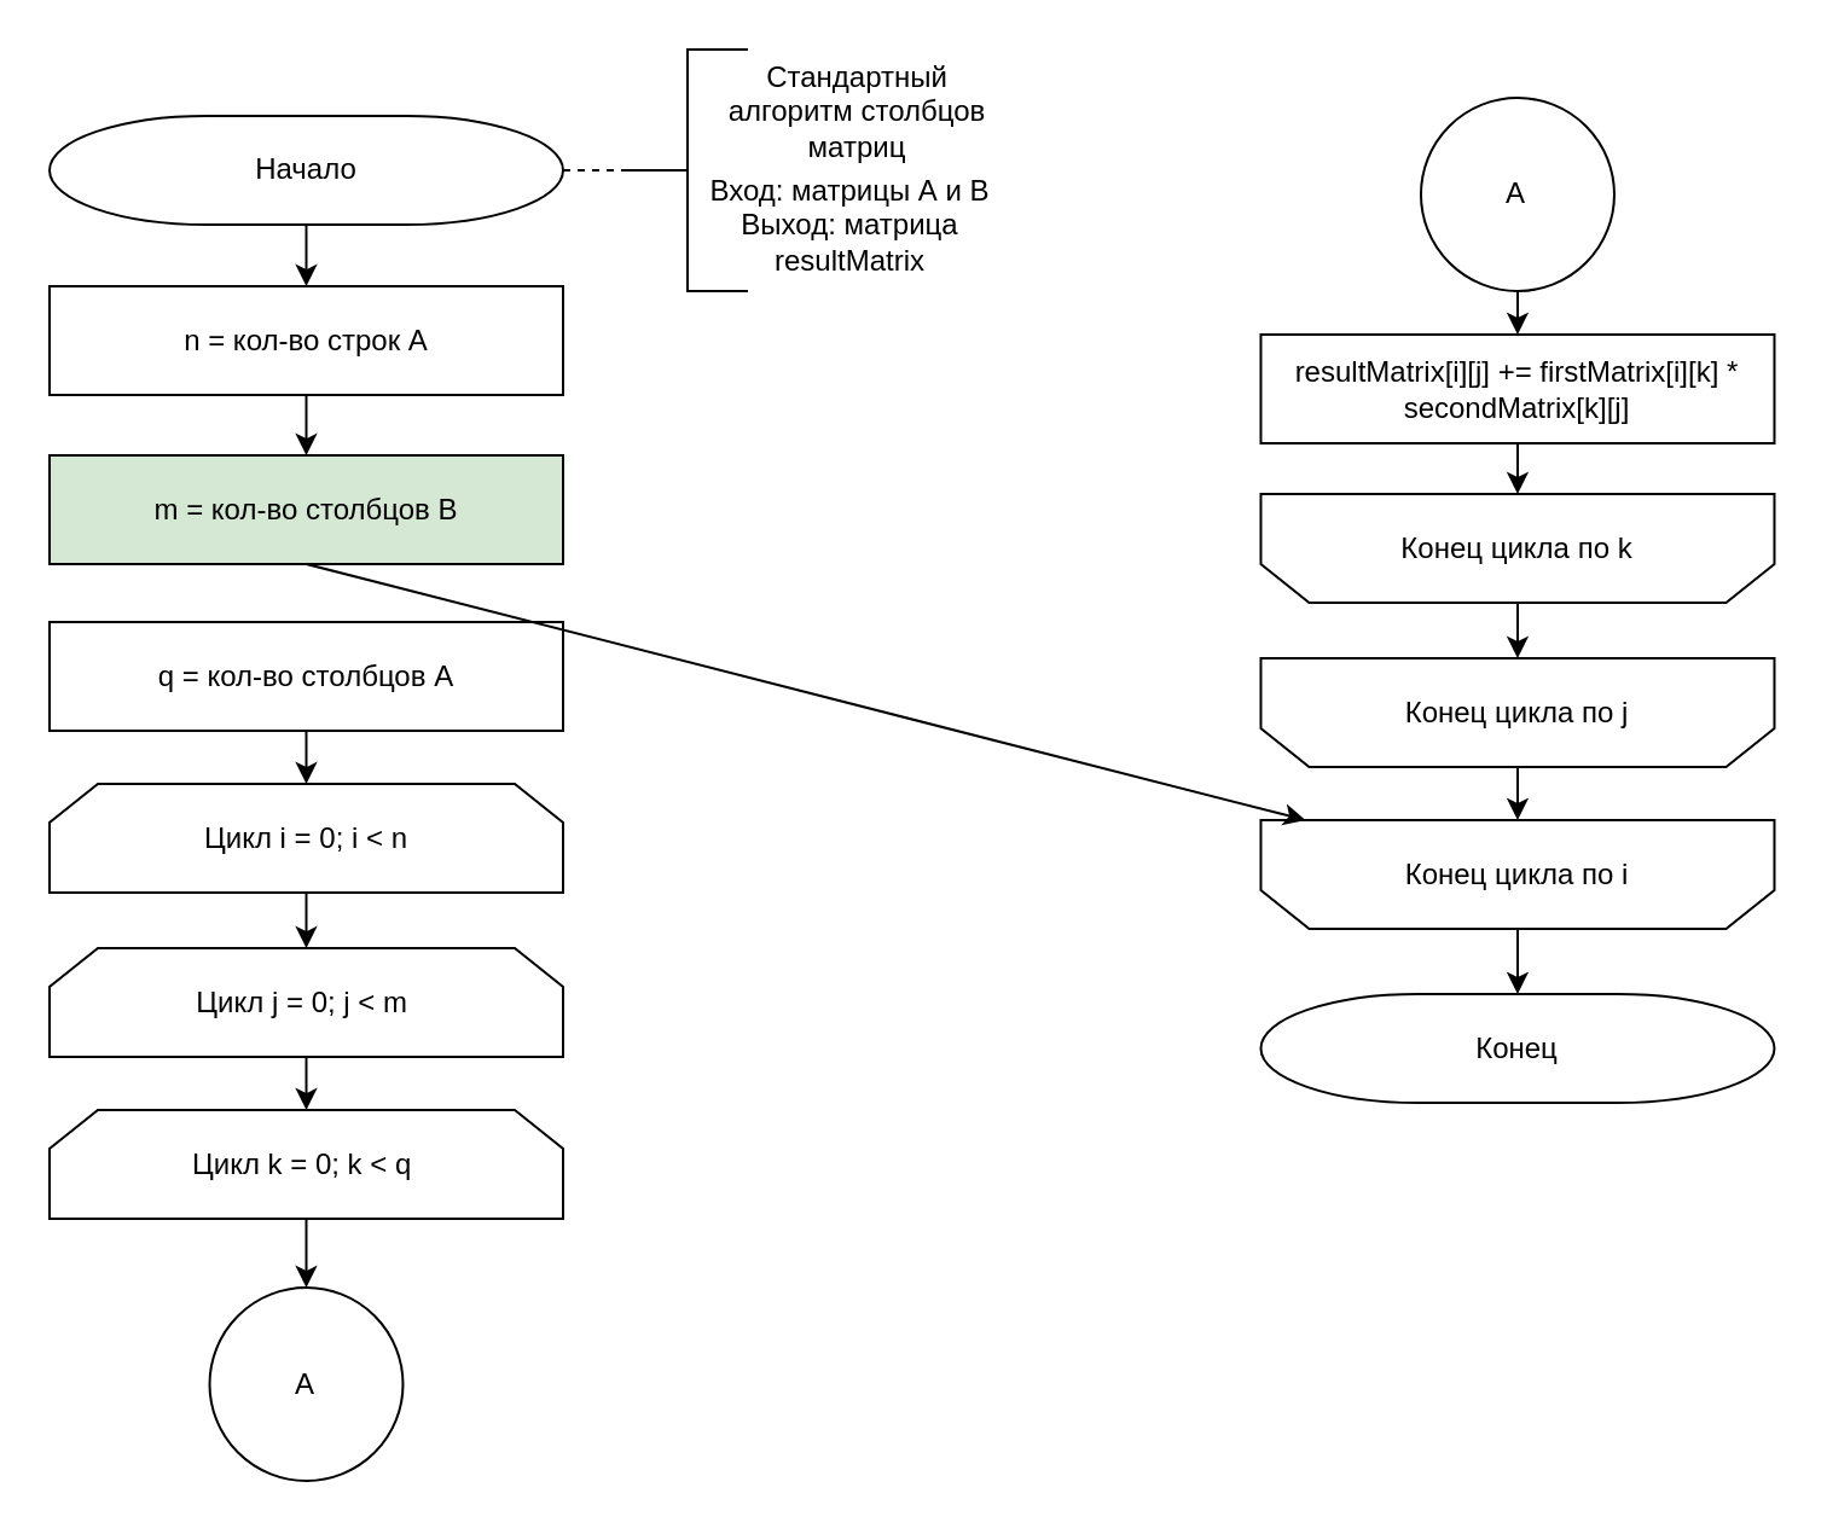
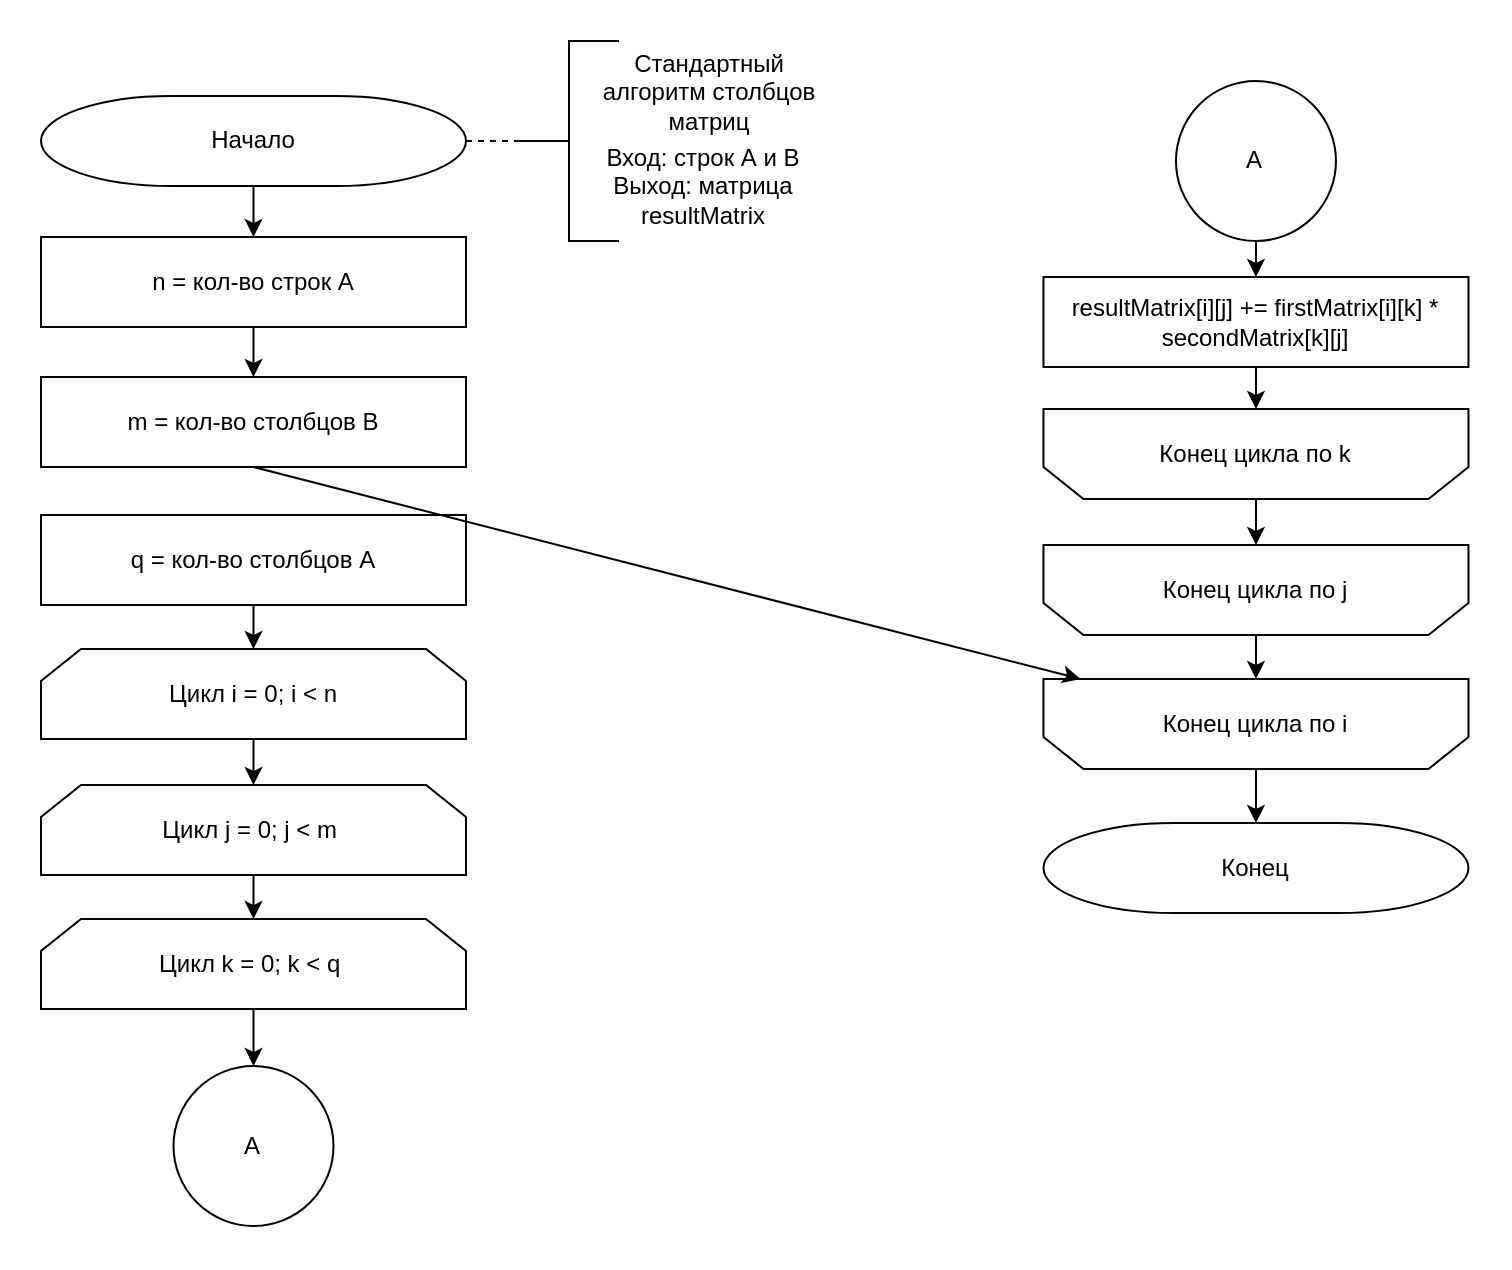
  <mxCell id="0" />
  <mxCell id="1" parent="0" />
  <mxCell id="2" value="Начало" style="strokeWidth=1;html=1;shape=mxgraph.flowchart.terminator;whiteSpace=wrap;rotation=0;" parent="1" vertex="1"><mxGeometry x="20" y="47.5" width="212.5" height="45" as="geometry" /></mxCell>
  <mxCell id="3" value="Цикл i = 0; i &amp;lt; n" style="shape=loopLimit;whiteSpace=wrap;html=1;rotation=0;" parent="1" vertex="1"><mxGeometry x="20" y="324" width="212.5" height="45" as="geometry" /></mxCell>
  <mxCell id="4" value="n = кол-во строк А" style="rounded=0;whiteSpace=wrap;html=1;rotation=0;" parent="1" vertex="1"><mxGeometry x="20" y="118" width="212.5" height="45" as="geometry" /></mxCell>
  <mxCell id="5" value="Конец цикла по j" style="shape=loopLimit;whiteSpace=wrap;html=1;strokeColor=default;fontFamily=Helvetica;fontSize=12;fontColor=default;fillColor=default;rotation=0;direction=west;" parent="1" vertex="1"><mxGeometry x="521.24" y="272" width="212.5" height="45" as="geometry" /></mxCell>
  <mxCell id="6" value="Конец цикла по i" style="shape=loopLimit;whiteSpace=wrap;html=1;strokeColor=default;fontFamily=Helvetica;fontSize=12;fontColor=default;fillColor=default;rotation=0;direction=west;" parent="1" vertex="1"><mxGeometry x="521.24" y="339" width="212.5" height="45" as="geometry" /></mxCell>
  <mxCell id="7" value="А" style="ellipse;whiteSpace=wrap;html=1;aspect=fixed;strokeColor=default;fontFamily=Helvetica;fontSize=12;fontColor=default;fillColor=default;rotation=0;" parent="1" vertex="1"><mxGeometry x="86.25" y="532.5" width="80" height="80" as="geometry" /></mxCell>
  <mxCell id="8" value="А" style="ellipse;whiteSpace=wrap;html=1;aspect=fixed;strokeColor=default;fontFamily=Helvetica;fontSize=12;fontColor=default;fillColor=default;rotation=0;" parent="1" vertex="1"><mxGeometry x="587.49" y="40" width="80" height="80" as="geometry" /></mxCell>
  <mxCell id="9" value="" style="endArrow=classic;html=1;rounded=0;fontFamily=Helvetica;fontSize=12;fontColor=default;exitX=0.5;exitY=1;exitDx=0;exitDy=0;exitPerimeter=0;entryX=0.5;entryY=0;entryDx=0;entryDy=0;" parent="1" source="2" target="4" edge="1"><mxGeometry width="50" height="50" relative="1" as="geometry"><mxPoint x="430" y="350" as="sourcePoint" /><mxPoint x="480" y="300" as="targetPoint" /></mxGeometry></mxCell>
  <mxCell id="10" value="" style="endArrow=classic;html=1;rounded=0;fontFamily=Helvetica;fontSize=12;fontColor=default;exitX=0.5;exitY=1;exitDx=0;exitDy=0;entryX=0.5;entryY=0;entryDx=0;entryDy=0;" parent="1" source="4" edge="1" target="28"><mxGeometry width="50" height="50" relative="1" as="geometry"><mxPoint x="430" y="350" as="sourcePoint" /><mxPoint x="123.75" y="240" as="targetPoint" /></mxGeometry></mxCell>
  <mxCell id="11" value="" style="endArrow=classic;html=1;rounded=0;fontFamily=Helvetica;fontSize=12;fontColor=default;exitX=0.5;exitY=1;exitDx=0;exitDy=0;" parent="1" source="3" target="12" edge="1"><mxGeometry width="50" height="50" relative="1" as="geometry"><mxPoint x="112" y="596" as="sourcePoint" /><mxPoint x="112" y="746" as="targetPoint" /></mxGeometry></mxCell>
  <mxCell id="12" value="Цикл j = 0; j &amp;lt; m&amp;nbsp;" style="shape=loopLimit;whiteSpace=wrap;html=1;rotation=0;" parent="1" vertex="1"><mxGeometry x="20" y="392" width="212.5" height="45" as="geometry" /></mxCell>
  <mxCell id="13" value="" style="strokeWidth=1;html=1;shape=mxgraph.flowchart.annotation_2;align=left;labelPosition=right;pointerEvents=1;" parent="1" vertex="1"><mxGeometry x="259" y="20" width="50" height="100" as="geometry" /></mxCell>
  <mxCell id="14" value="" style="endArrow=none;dashed=1;html=1;rounded=0;exitX=1;exitY=0.5;exitDx=0;exitDy=0;exitPerimeter=0;entryX=0;entryY=0.5;entryDx=0;entryDy=0;entryPerimeter=0;" parent="1" source="2" target="13" edge="1"><mxGeometry width="50" height="50" relative="1" as="geometry"><mxPoint x="469" y="408" as="sourcePoint" /><mxPoint x="519" y="358" as="targetPoint" /></mxGeometry></mxCell>
  <mxCell id="15" value="Стандартный алгоритм столбцов матриц" style="text;html=1;strokeColor=none;fillColor=none;align=center;verticalAlign=middle;whiteSpace=wrap;rounded=0;" parent="1" vertex="1"><mxGeometry x="294" y="31" width="121" height="30" as="geometry" /></mxCell>
- <mxCell id="16" value="Вход: матрицы А и В&lt;br&gt;Выход: матрица resultMatrix" style="text;html=1;strokeColor=none;fillColor=none;align=center;verticalAlign=middle;whiteSpace=wrap;rounded=0;" parent="1" vertex="1"><mxGeometry x="275" y="78" width="153" height="30" as="geometry" /></mxCell>
+ <mxCell id="16" value="Вход: строк А и В&lt;br&gt;Выход: матрица resultMatrix" style="text;html=1;strokeColor=none;fillColor=none;align=center;verticalAlign=middle;whiteSpace=wrap;rounded=0;" parent="1" vertex="1"><mxGeometry x="275" y="78" width="153" height="30" as="geometry" /></mxCell>
  <mxCell id="17" value="Цикл k = 0; k &amp;lt; q&amp;nbsp;" style="shape=loopLimit;whiteSpace=wrap;html=1;rotation=0;" parent="1" vertex="1"><mxGeometry x="20" y="459" width="212.5" height="45" as="geometry" /></mxCell>
  <mxCell id="18" value="" style="endArrow=classic;html=1;rounded=0;exitX=0.5;exitY=1;exitDx=0;exitDy=0;entryX=0.5;entryY=0;entryDx=0;entryDy=0;" parent="1" source="12" target="17" edge="1"><mxGeometry width="50" height="50" relative="1" as="geometry"><mxPoint x="283" y="614" as="sourcePoint" /><mxPoint x="333" y="564" as="targetPoint" /></mxGeometry></mxCell>
  <mxCell id="19" value="" style="endArrow=classic;html=1;rounded=0;entryX=0.5;entryY=0;entryDx=0;entryDy=0;exitX=0.5;exitY=1;exitDx=0;exitDy=0;" parent="1" source="17" edge="1" target="7"><mxGeometry width="50" height="50" relative="1" as="geometry"><mxPoint x="283" y="614" as="sourcePoint" /><mxPoint x="111.75" y="736" as="targetPoint" /></mxGeometry></mxCell>
  <mxCell id="20" value="resultMatrix[i][j] += firstMatrix[i][k] * secondMatrix[k][j]" style="rounded=0;whiteSpace=wrap;html=1;rotation=0;" parent="1" vertex="1"><mxGeometry x="521.24" y="138" width="212.5" height="45" as="geometry" /></mxCell>
  <mxCell id="21" value="" style="endArrow=classic;html=1;rounded=0;entryX=0.5;entryY=0;entryDx=0;entryDy=0;exitX=0.5;exitY=1;exitDx=0;exitDy=0;" parent="1" source="8" target="20" edge="1"><mxGeometry width="50" height="50" relative="1" as="geometry"><mxPoint x="295" y="314" as="sourcePoint" /><mxPoint x="345" y="264" as="targetPoint" /></mxGeometry></mxCell>
  <mxCell id="22" value="Конец цикла по k" style="shape=loopLimit;whiteSpace=wrap;html=1;strokeColor=default;fontFamily=Helvetica;fontSize=12;fontColor=default;fillColor=default;rotation=0;direction=west;" parent="1" vertex="1"><mxGeometry x="521.24" y="204" width="212.5" height="45" as="geometry" /></mxCell>
  <mxCell id="23" value="" style="endArrow=classic;html=1;rounded=0;entryX=0.5;entryY=1;entryDx=0;entryDy=0;exitX=0.5;exitY=1;exitDx=0;exitDy=0;" parent="1" source="20" target="22" edge="1"><mxGeometry width="50" height="50" relative="1" as="geometry"><mxPoint x="478" y="295" as="sourcePoint" /><mxPoint x="528" y="245" as="targetPoint" /></mxGeometry></mxCell>
  <mxCell id="24" value="" style="endArrow=classic;html=1;rounded=0;entryX=0.5;entryY=1;entryDx=0;entryDy=0;exitX=0.5;exitY=0;exitDx=0;exitDy=0;" parent="1" source="22" target="5" edge="1"><mxGeometry width="50" height="50" relative="1" as="geometry"><mxPoint x="478" y="295" as="sourcePoint" /><mxPoint x="528" y="245" as="targetPoint" /></mxGeometry></mxCell>
  <mxCell id="25" value="" style="endArrow=classic;html=1;rounded=0;entryX=0.5;entryY=1;entryDx=0;entryDy=0;exitX=0.5;exitY=0;exitDx=0;exitDy=0;" parent="1" source="5" target="6" edge="1"><mxGeometry width="50" height="50" relative="1" as="geometry"><mxPoint x="478" y="295" as="sourcePoint" /><mxPoint x="528" y="245" as="targetPoint" /></mxGeometry></mxCell>
  <mxCell id="26" value="Конец" style="strokeWidth=1;html=1;shape=mxgraph.flowchart.terminator;whiteSpace=wrap;rotation=0;" parent="1" vertex="1"><mxGeometry x="521.24" y="411" width="212.5" height="45" as="geometry" /></mxCell>
  <mxCell id="27" value="" style="endArrow=classic;html=1;rounded=0;entryX=0.5;entryY=0;entryDx=0;entryDy=0;entryPerimeter=0;exitX=0.5;exitY=0;exitDx=0;exitDy=0;" parent="1" source="6" target="26" edge="1"><mxGeometry width="50" height="50" relative="1" as="geometry"><mxPoint x="412" y="345" as="sourcePoint" /><mxPoint x="462" y="295" as="targetPoint" /></mxGeometry></mxCell>
- <mxCell id="28" value="m = кол-во столбцов B" style="rounded=0;whiteSpace=wrap;html=1;rotation=0;fillColor=#d5e8d4;" vertex="1" parent="1"><mxGeometry x="20" y="188" width="212.5" height="45" as="geometry" /></mxCell>
+ <mxCell id="28" value="m = кол-во столбцов B" style="rounded=0;whiteSpace=wrap;html=1;rotation=0;" vertex="1" parent="1"><mxGeometry x="20" y="188" width="212.5" height="45" as="geometry" /></mxCell>
  <mxCell id="29" value="q = кол-во столбцов А" style="rounded=0;whiteSpace=wrap;html=1;rotation=0;" vertex="1" parent="1"><mxGeometry x="20" y="257" width="212.5" height="45" as="geometry" /></mxCell>
  <mxCell id="30" value="" style="endArrow=classic;html=1;rounded=0;exitX=0.5;exitY=1;exitDx=0;exitDy=0;" edge="1" parent="1" source="28" target="6"><mxGeometry width="50" height="50" relative="1" as="geometry"><mxPoint x="350" y="412" as="sourcePoint" /><mxPoint x="400" y="362" as="targetPoint" /></mxGeometry></mxCell>
  <mxCell id="31" value="" style="endArrow=classic;html=1;rounded=0;entryX=0.5;entryY=0;entryDx=0;entryDy=0;exitX=0.5;exitY=1;exitDx=0;exitDy=0;" edge="1" parent="1" source="29" target="3"><mxGeometry width="50" height="50" relative="1" as="geometry"><mxPoint x="350" y="412" as="sourcePoint" /><mxPoint x="400" y="362" as="targetPoint" /></mxGeometry></mxCell>
